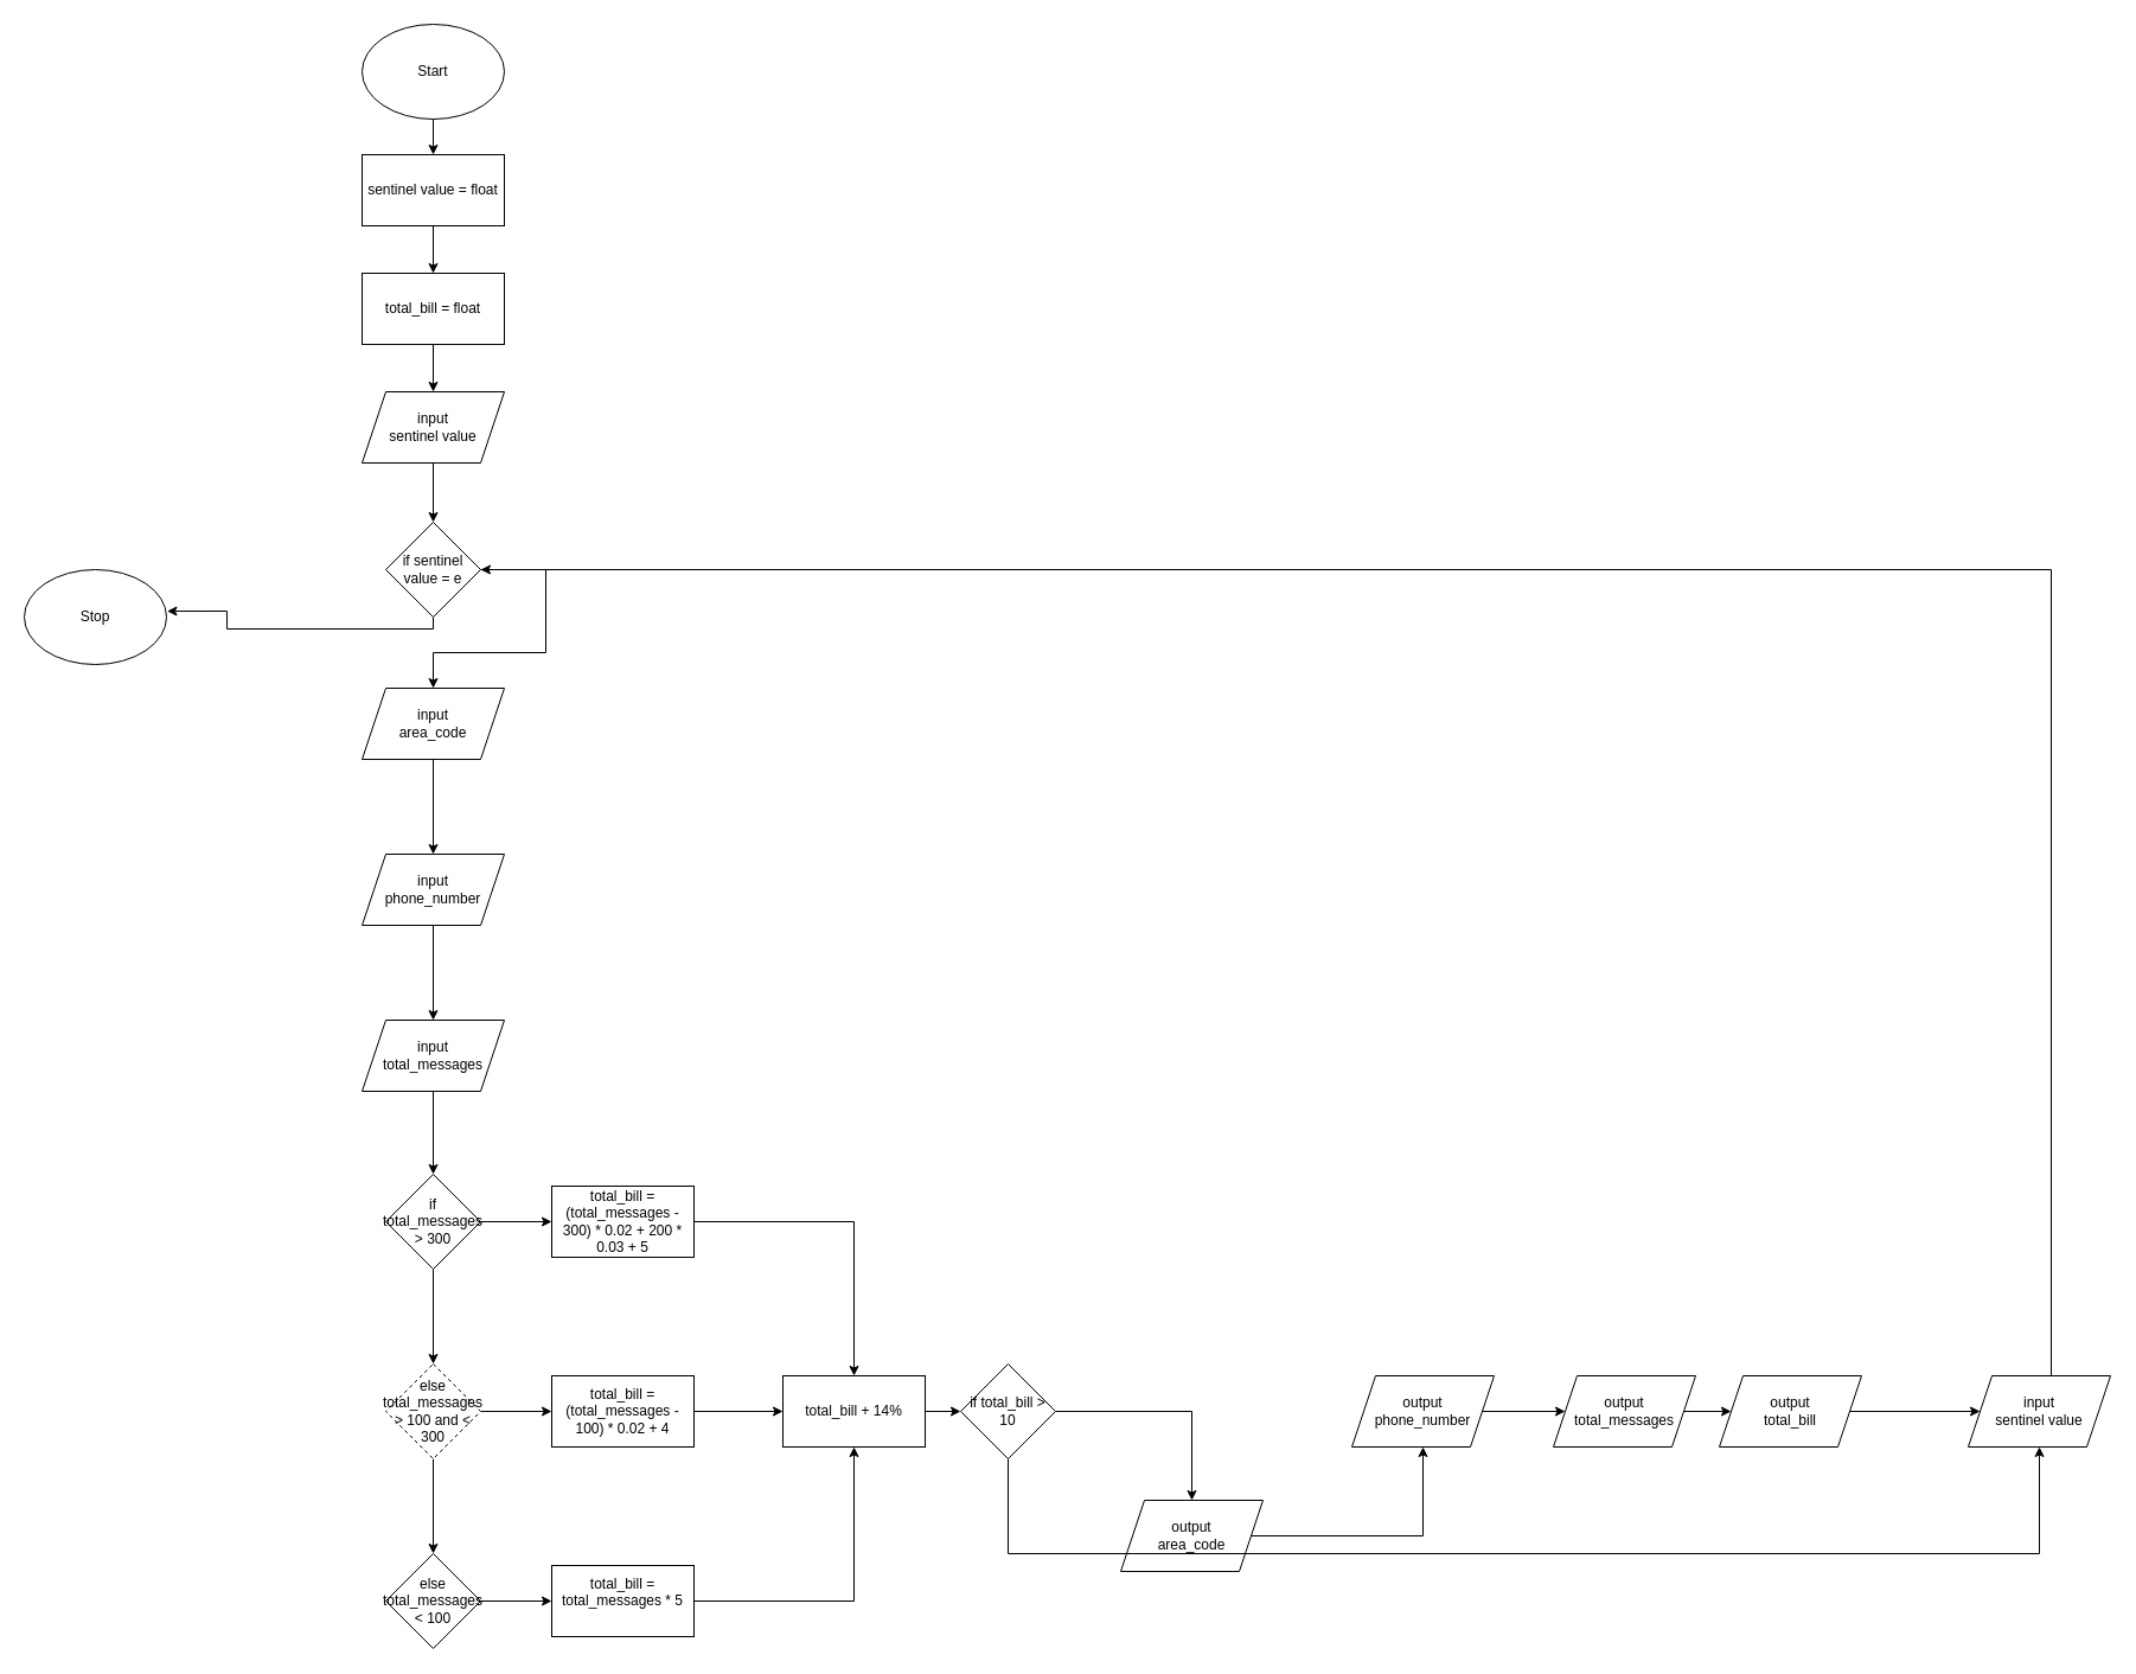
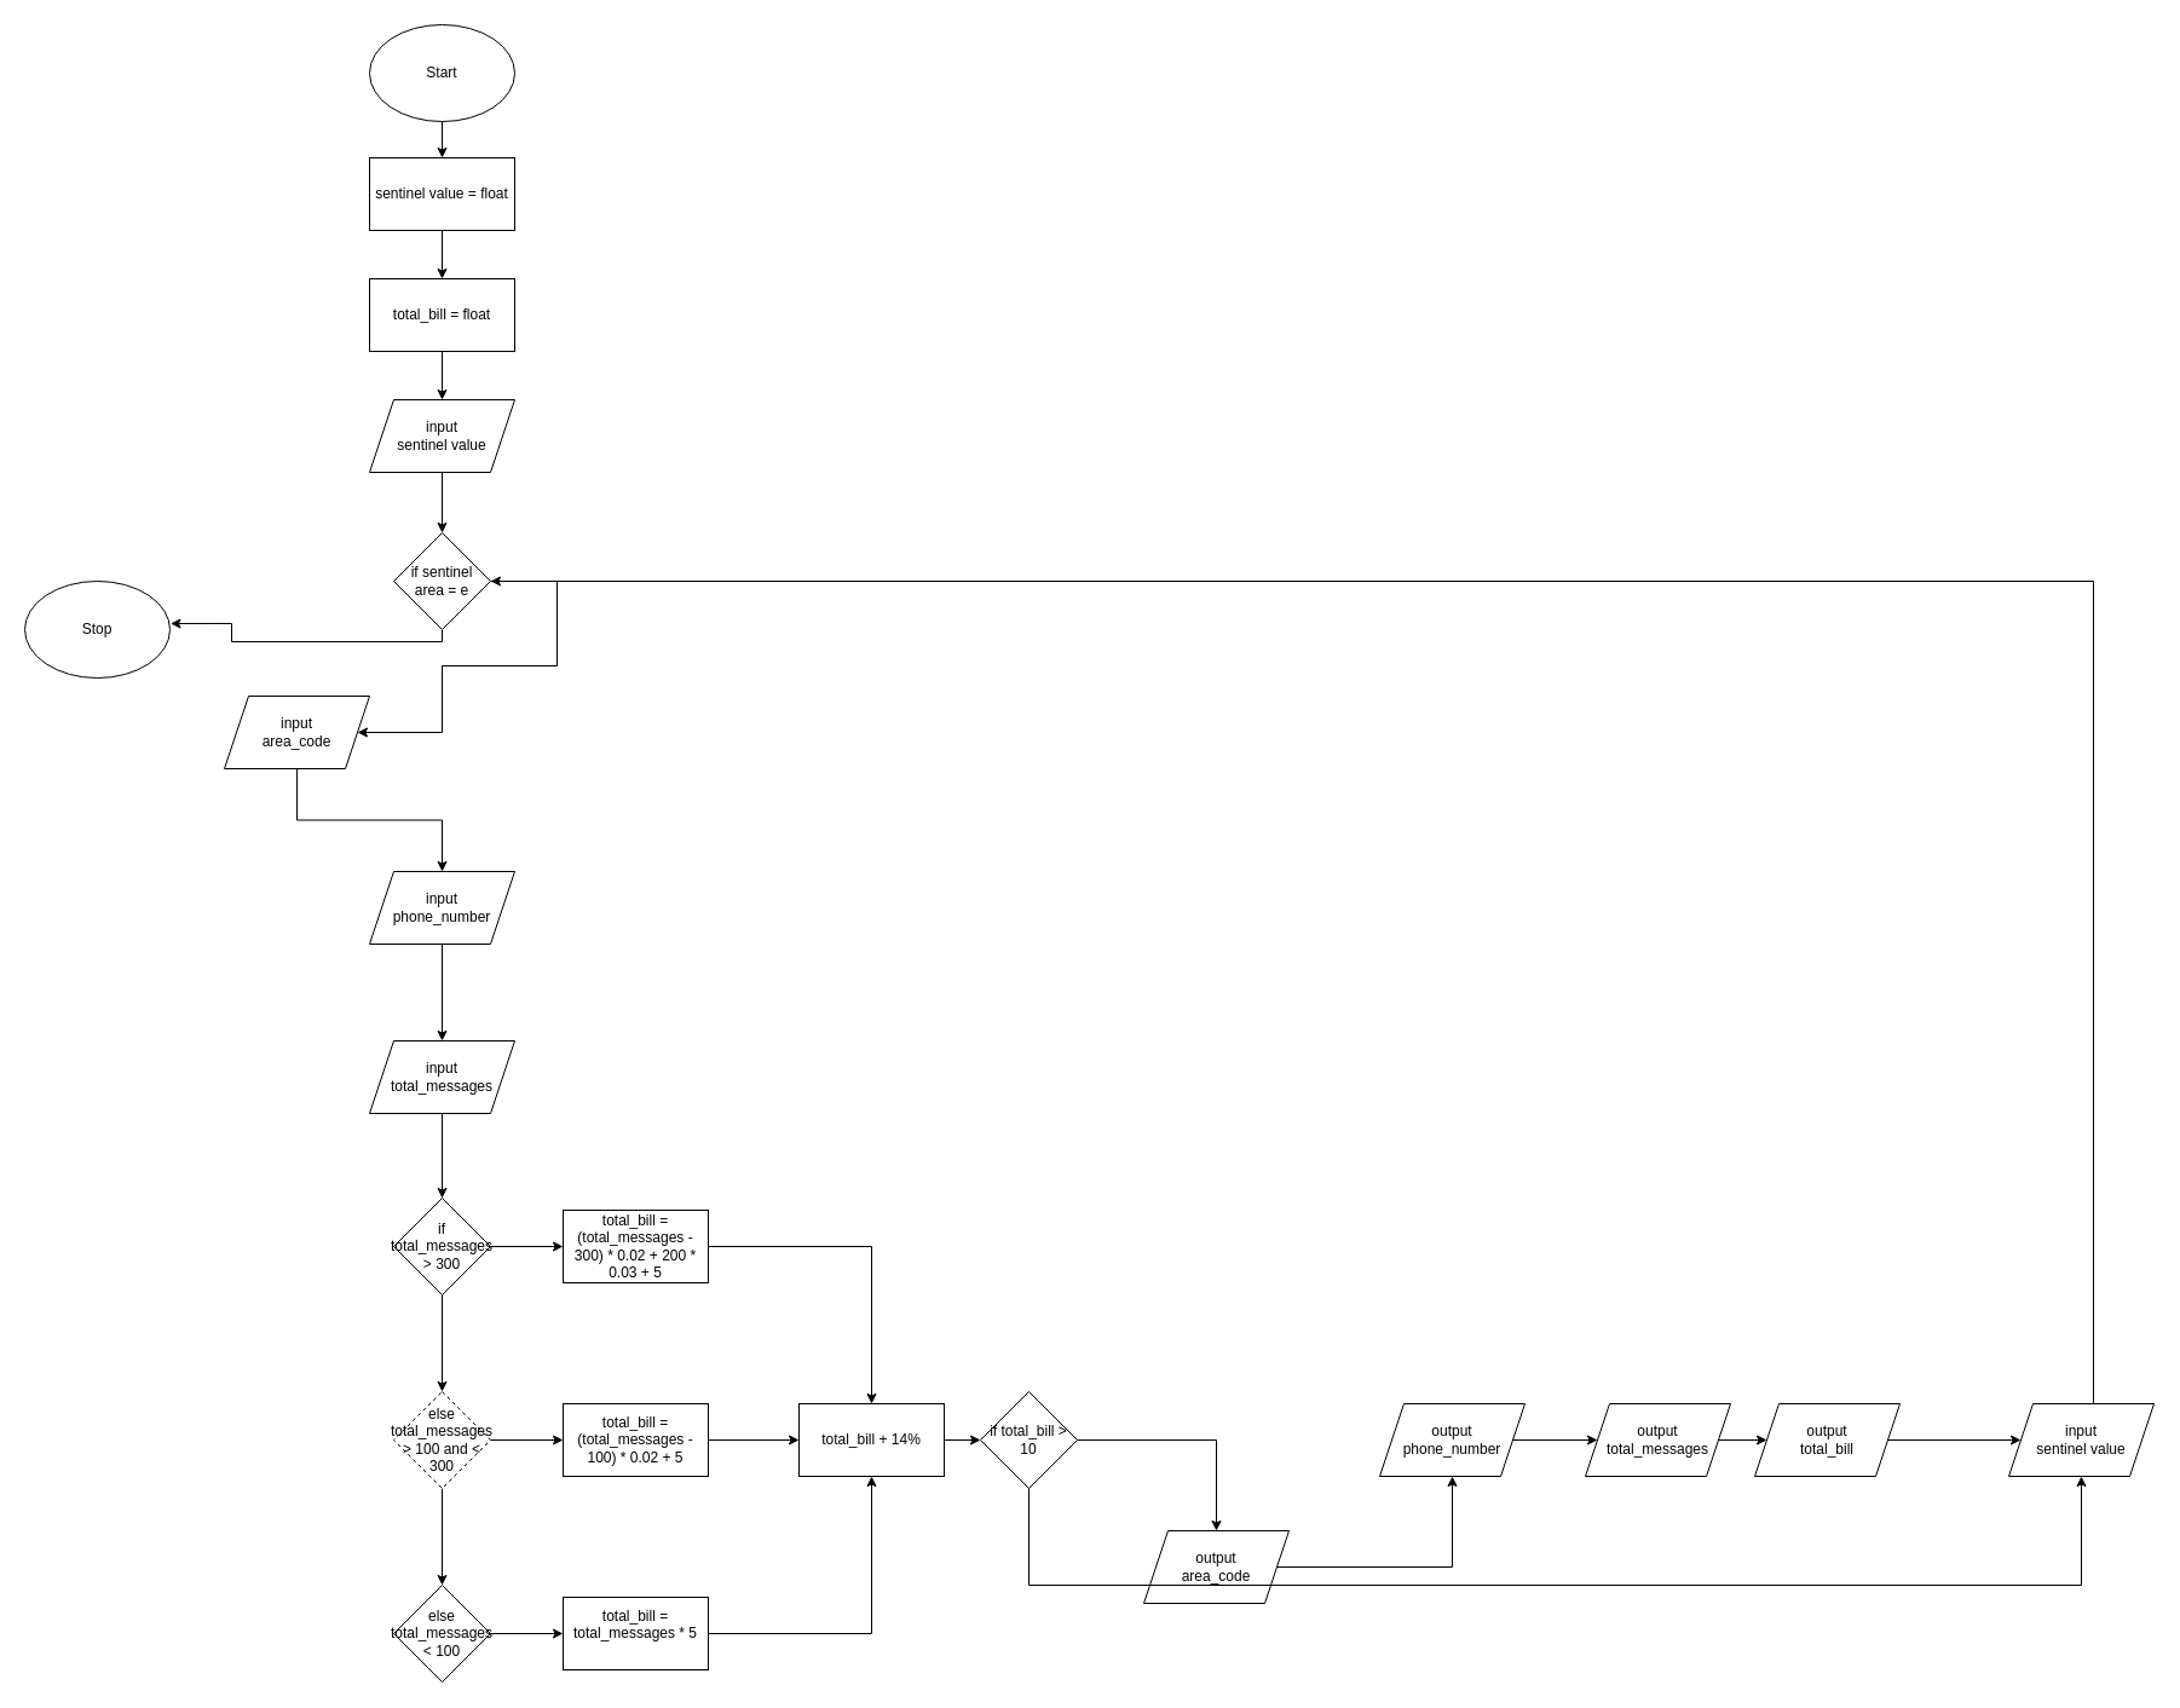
  <mxCell id="0" />
  <mxCell id="1" parent="0" />
  <mxCell id="2" value="" style="edgeStyle=orthogonalEdgeStyle;rounded=0;orthogonalLoop=1;jettySize=auto;html=1;" edge="1" parent="1" source="28" target="6"><mxGeometry relative="1" as="geometry"><Array as="points"><mxPoint x="460" y="480" /><mxPoint x="460" y="550" /><mxPoint x="365" y="550" /></Array></mxGeometry></mxCell>
  <mxCell id="3" style="edgeStyle=orthogonalEdgeStyle;rounded=0;orthogonalLoop=1;jettySize=auto;html=1;entryX=0.5;entryY=0;entryDx=0;entryDy=0;" edge="1" parent="1" source="25" target="17"><mxGeometry relative="1" as="geometry"><mxPoint x="365" y="180" as="targetPoint" /></mxGeometry></mxCell>
  <mxCell id="4" value="Start" style="ellipse;whiteSpace=wrap;html=1;" vertex="1" parent="1"><mxGeometry x="305" y="20" width="120" height="80" as="geometry" /></mxCell>
  <mxCell id="5" value="" style="edgeStyle=orthogonalEdgeStyle;rounded=0;orthogonalLoop=1;jettySize=auto;html=1;" edge="1" parent="1" source="6" target="8"><mxGeometry relative="1" as="geometry" /></mxCell>
- <mxCell id="6" value="&lt;div&gt;input&lt;/div&gt;&lt;div&gt;area_code&lt;br&gt;&lt;/div&gt;" style="shape=parallelogram;perimeter=parallelogramPerimeter;whiteSpace=wrap;html=1;fixedSize=1;" vertex="1" parent="1"><mxGeometry x="305" y="580" width="120" height="60" as="geometry" /></mxCell>
+ <mxCell id="6" value="&lt;div&gt;input&lt;/div&gt;&lt;div&gt;area_code&lt;br&gt;&lt;/div&gt;" style="shape=parallelogram;perimeter=parallelogramPerimeter;whiteSpace=wrap;html=1;fixedSize=1;" vertex="1" parent="1"><mxGeometry x="185" y="575" width="120" height="60" as="geometry" /></mxCell>
  <mxCell id="7" value="" style="edgeStyle=orthogonalEdgeStyle;rounded=0;orthogonalLoop=1;jettySize=auto;html=1;" edge="1" parent="1" source="8" target="10"><mxGeometry relative="1" as="geometry" /></mxCell>
  <mxCell id="8" value="&lt;div&gt;input&lt;/div&gt;&lt;div&gt;phone_number&lt;br&gt;&lt;/div&gt;" style="shape=parallelogram;perimeter=parallelogramPerimeter;whiteSpace=wrap;html=1;fixedSize=1;" vertex="1" parent="1"><mxGeometry x="305" y="720" width="120" height="60" as="geometry" /></mxCell>
  <mxCell id="9" value="" style="edgeStyle=orthogonalEdgeStyle;rounded=0;orthogonalLoop=1;jettySize=auto;html=1;" edge="1" parent="1" source="10" target="13"><mxGeometry relative="1" as="geometry" /></mxCell>
  <mxCell id="10" value="&lt;div&gt;input&lt;/div&gt;&lt;div&gt;total_messages&lt;br&gt;&lt;/div&gt;" style="shape=parallelogram;perimeter=parallelogramPerimeter;whiteSpace=wrap;html=1;fixedSize=1;" vertex="1" parent="1"><mxGeometry x="305" y="860" width="120" height="60" as="geometry" /></mxCell>
  <mxCell id="11" value="" style="edgeStyle=orthogonalEdgeStyle;rounded=0;orthogonalLoop=1;jettySize=auto;html=1;" edge="1" parent="1" source="13" target="16"><mxGeometry relative="1" as="geometry" /></mxCell>
  <mxCell id="12" value="" style="edgeStyle=orthogonalEdgeStyle;rounded=0;orthogonalLoop=1;jettySize=auto;html=1;" edge="1" parent="1" source="13" target="19"><mxGeometry relative="1" as="geometry" /></mxCell>
  <mxCell id="13" value="if total_messages &amp;gt; 300" style="rhombus;whiteSpace=wrap;html=1;" vertex="1" parent="1"><mxGeometry x="325" y="990" width="80" height="80" as="geometry" /></mxCell>
  <mxCell id="14" value="" style="edgeStyle=orthogonalEdgeStyle;rounded=0;orthogonalLoop=1;jettySize=auto;html=1;" edge="1" parent="1" source="16" target="21"><mxGeometry relative="1" as="geometry" /></mxCell>
  <mxCell id="15" value="" style="edgeStyle=orthogonalEdgeStyle;rounded=0;orthogonalLoop=1;jettySize=auto;html=1;" edge="1" parent="1" source="16" target="43"><mxGeometry relative="1" as="geometry" /></mxCell>
  <mxCell id="16" value="else total_messages &amp;gt; 100 and &amp;lt; 300" style="rhombus;whiteSpace=wrap;html=1;dashed=1;" vertex="1" parent="1"><mxGeometry x="325" y="1150" width="80" height="80" as="geometry" /></mxCell>
  <mxCell id="17" value="total_bill = float" style="rounded=0;whiteSpace=wrap;html=1;" vertex="1" parent="1"><mxGeometry x="305" y="230" width="120" height="60" as="geometry" /></mxCell>
  <mxCell id="18" style="edgeStyle=orthogonalEdgeStyle;rounded=0;orthogonalLoop=1;jettySize=auto;html=1;entryX=0.5;entryY=0;entryDx=0;entryDy=0;" edge="1" parent="1" source="19" target="23"><mxGeometry relative="1" as="geometry" /></mxCell>
  <mxCell id="19" value="total_bill = (total_messages - 300) * 0.02 + 200 * 0.03 + 5" style="whiteSpace=wrap;html=1;" vertex="1" parent="1"><mxGeometry x="465" y="1000" width="120" height="60" as="geometry" /></mxCell>
  <mxCell id="20" style="edgeStyle=orthogonalEdgeStyle;rounded=0;orthogonalLoop=1;jettySize=auto;html=1;entryX=0;entryY=0.5;entryDx=0;entryDy=0;" edge="1" parent="1" source="21" target="23"><mxGeometry relative="1" as="geometry" /></mxCell>
- <mxCell id="21" value="total_bill = (total_messages - 100) * 0.02 + 4" style="whiteSpace=wrap;html=1;" vertex="1" parent="1"><mxGeometry x="465" y="1160" width="120" height="60" as="geometry" /></mxCell>
+ <mxCell id="21" value="total_bill = (total_messages - 100) * 0.02 + 5" style="whiteSpace=wrap;html=1;" vertex="1" parent="1"><mxGeometry x="465" y="1160" width="120" height="60" as="geometry" /></mxCell>
  <mxCell id="22" value="" style="edgeStyle=orthogonalEdgeStyle;rounded=0;orthogonalLoop=1;jettySize=auto;html=1;" edge="1" parent="1" source="47" target="33"><mxGeometry relative="1" as="geometry" /></mxCell>
  <mxCell id="23" value="&lt;div&gt;total_bill + 14%&lt;/div&gt;" style="rounded=0;whiteSpace=wrap;html=1;" vertex="1" parent="1"><mxGeometry x="660" y="1160" width="120" height="60" as="geometry" /></mxCell>
  <mxCell id="24" value="" style="edgeStyle=orthogonalEdgeStyle;rounded=0;orthogonalLoop=1;jettySize=auto;html=1;entryX=0.5;entryY=0;entryDx=0;entryDy=0;" edge="1" parent="1" source="4" target="25"><mxGeometry relative="1" as="geometry"><mxPoint x="365" y="230" as="targetPoint" /><mxPoint x="365" y="100" as="sourcePoint" /></mxGeometry></mxCell>
  <mxCell id="25" value="sentinel value = float" style="rounded=0;whiteSpace=wrap;html=1;" vertex="1" parent="1"><mxGeometry x="305" y="130" width="120" height="60" as="geometry" /></mxCell>
  <mxCell id="26" value="" style="edgeStyle=orthogonalEdgeStyle;rounded=0;orthogonalLoop=1;jettySize=auto;html=1;" edge="1" parent="1" source="31" target="28"><mxGeometry relative="1" as="geometry"><mxPoint x="365" y="400" as="sourcePoint" /><mxPoint x="365" y="580" as="targetPoint" /></mxGeometry></mxCell>
  <mxCell id="27" style="edgeStyle=orthogonalEdgeStyle;rounded=0;orthogonalLoop=1;jettySize=auto;html=1;exitX=0.5;exitY=1;exitDx=0;exitDy=0;entryX=1.004;entryY=0.438;entryDx=0;entryDy=0;entryPerimeter=0;" edge="1" parent="1" source="28" target="29"><mxGeometry relative="1" as="geometry"><mxPoint x="190.001" y="530" as="targetPoint" /><mxPoint x="365.02" y="539" as="sourcePoint" /><Array as="points"><mxPoint x="365" y="530" /><mxPoint x="191" y="530" /><mxPoint x="191" y="515" /></Array></mxGeometry></mxCell>
- <mxCell id="28" value="if sentinel value = e" style="rhombus;whiteSpace=wrap;html=1;" vertex="1" parent="1"><mxGeometry x="325" y="440" width="80" height="80" as="geometry" /></mxCell>
+ <mxCell id="28" value="if sentinel area = e" style="rhombus;whiteSpace=wrap;html=1;" vertex="1" parent="1"><mxGeometry x="325" y="440" width="80" height="80" as="geometry" /></mxCell>
  <mxCell id="29" value="Stop" style="ellipse;whiteSpace=wrap;html=1;" vertex="1" parent="1"><mxGeometry x="20" y="480" width="120" height="80" as="geometry" /></mxCell>
  <mxCell id="30" value="" style="edgeStyle=orthogonalEdgeStyle;rounded=0;orthogonalLoop=1;jettySize=auto;html=1;" edge="1" parent="1" source="17" target="31"><mxGeometry relative="1" as="geometry"><mxPoint x="365" y="290" as="sourcePoint" /><mxPoint x="365" y="440" as="targetPoint" /></mxGeometry></mxCell>
  <mxCell id="31" value="&lt;div&gt;input&lt;/div&gt;&lt;div&gt;sentinel value&lt;/div&gt;" style="shape=parallelogram;perimeter=parallelogramPerimeter;whiteSpace=wrap;html=1;fixedSize=1;" vertex="1" parent="1"><mxGeometry x="305" y="330" width="120" height="60" as="geometry" /></mxCell>
  <mxCell id="32" value="" style="edgeStyle=orthogonalEdgeStyle;rounded=0;orthogonalLoop=1;jettySize=auto;html=1;" edge="1" parent="1" source="33" target="35"><mxGeometry relative="1" as="geometry" /></mxCell>
  <mxCell id="33" value="&lt;div&gt;output&lt;/div&gt;&lt;div&gt;area_code&lt;br&gt;&lt;/div&gt;" style="shape=parallelogram;perimeter=parallelogramPerimeter;whiteSpace=wrap;html=1;fixedSize=1;rounded=0;" vertex="1" parent="1"><mxGeometry x="945" y="1265" width="120" height="60" as="geometry" /></mxCell>
  <mxCell id="34" value="" style="edgeStyle=orthogonalEdgeStyle;rounded=0;orthogonalLoop=1;jettySize=auto;html=1;" edge="1" parent="1" source="35" target="37"><mxGeometry relative="1" as="geometry" /></mxCell>
  <mxCell id="35" value="&lt;div&gt;output&lt;/div&gt;&lt;div&gt;phone_number&lt;br&gt;&lt;/div&gt;" style="shape=parallelogram;perimeter=parallelogramPerimeter;whiteSpace=wrap;html=1;fixedSize=1;rounded=0;" vertex="1" parent="1"><mxGeometry x="1140" y="1160" width="120" height="60" as="geometry" /></mxCell>
  <mxCell id="36" value="" style="edgeStyle=orthogonalEdgeStyle;rounded=0;orthogonalLoop=1;jettySize=auto;html=1;" edge="1" parent="1" source="37" target="39"><mxGeometry relative="1" as="geometry" /></mxCell>
  <mxCell id="37" value="&lt;div&gt;output&lt;/div&gt;&lt;div&gt;total_messages&lt;br&gt;&lt;/div&gt;" style="shape=parallelogram;perimeter=parallelogramPerimeter;whiteSpace=wrap;html=1;fixedSize=1;rounded=0;" vertex="1" parent="1"><mxGeometry x="1310" y="1160" width="120" height="60" as="geometry" /></mxCell>
  <mxCell id="38" value="" style="edgeStyle=orthogonalEdgeStyle;rounded=0;orthogonalLoop=1;jettySize=auto;html=1;" edge="1" parent="1" source="39" target="41"><mxGeometry relative="1" as="geometry" /></mxCell>
  <mxCell id="39" value="&lt;div&gt;output&lt;/div&gt;&lt;div&gt;total_bill&lt;br&gt;&lt;/div&gt;" style="shape=parallelogram;perimeter=parallelogramPerimeter;whiteSpace=wrap;html=1;fixedSize=1;rounded=0;" vertex="1" parent="1"><mxGeometry x="1450" y="1160" width="120" height="60" as="geometry" /></mxCell>
  <mxCell id="40" style="edgeStyle=orthogonalEdgeStyle;rounded=0;orthogonalLoop=1;jettySize=auto;html=1;entryX=1;entryY=0.5;entryDx=0;entryDy=0;" edge="1" parent="1" source="41" target="28"><mxGeometry relative="1" as="geometry"><Array as="points"><mxPoint x="1730" y="480" /></Array></mxGeometry></mxCell>
  <mxCell id="41" value="&lt;div&gt;input&lt;/div&gt;&lt;div&gt;&lt;div&gt;sentinel value&lt;/div&gt;&lt;/div&gt;" style="shape=parallelogram;perimeter=parallelogramPerimeter;whiteSpace=wrap;html=1;fixedSize=1;rounded=0;" vertex="1" parent="1"><mxGeometry x="1660" y="1160" width="120" height="60" as="geometry" /></mxCell>
  <mxCell id="42" value="" style="edgeStyle=orthogonalEdgeStyle;rounded=0;orthogonalLoop=1;jettySize=auto;html=1;" edge="1" parent="1" source="43" target="45"><mxGeometry relative="1" as="geometry" /></mxCell>
  <mxCell id="43" value="&lt;div&gt;else total_messages &amp;lt; 100&lt;br&gt;&lt;/div&gt;" style="rhombus;whiteSpace=wrap;html=1;" vertex="1" parent="1"><mxGeometry x="325" y="1310" width="80" height="80" as="geometry" /></mxCell>
  <mxCell id="44" style="edgeStyle=orthogonalEdgeStyle;rounded=0;orthogonalLoop=1;jettySize=auto;html=1;entryX=0.5;entryY=1;entryDx=0;entryDy=0;" edge="1" parent="1" source="45" target="23"><mxGeometry relative="1" as="geometry" /></mxCell>
  <mxCell id="45" value="&#10;total_bill = total_messages * 5&#10;&#10;" style="whiteSpace=wrap;html=1;" vertex="1" parent="1"><mxGeometry x="465" y="1320" width="120" height="60" as="geometry" /></mxCell>
  <mxCell id="46" value="" style="edgeStyle=orthogonalEdgeStyle;rounded=0;orthogonalLoop=1;jettySize=auto;html=1;" edge="1" parent="1" source="23" target="47"><mxGeometry relative="1" as="geometry"><mxPoint x="780" y="1190" as="sourcePoint" /><mxPoint x="940" y="1190" as="targetPoint" /></mxGeometry></mxCell>
  <mxCell id="47" value="if total_bill &amp;gt; 10" style="rhombus;whiteSpace=wrap;html=1;" vertex="1" parent="1"><mxGeometry x="810" y="1150" width="80" height="80" as="geometry" /></mxCell>
  <mxCell id="48" style="edgeStyle=orthogonalEdgeStyle;rounded=0;orthogonalLoop=1;jettySize=auto;html=1;entryX=0.5;entryY=1;entryDx=0;entryDy=0;" edge="1" parent="1" source="47" target="41"><mxGeometry relative="1" as="geometry"><Array as="points"><mxPoint x="850" y="1310" /><mxPoint x="1720" y="1310" /></Array></mxGeometry></mxCell>
